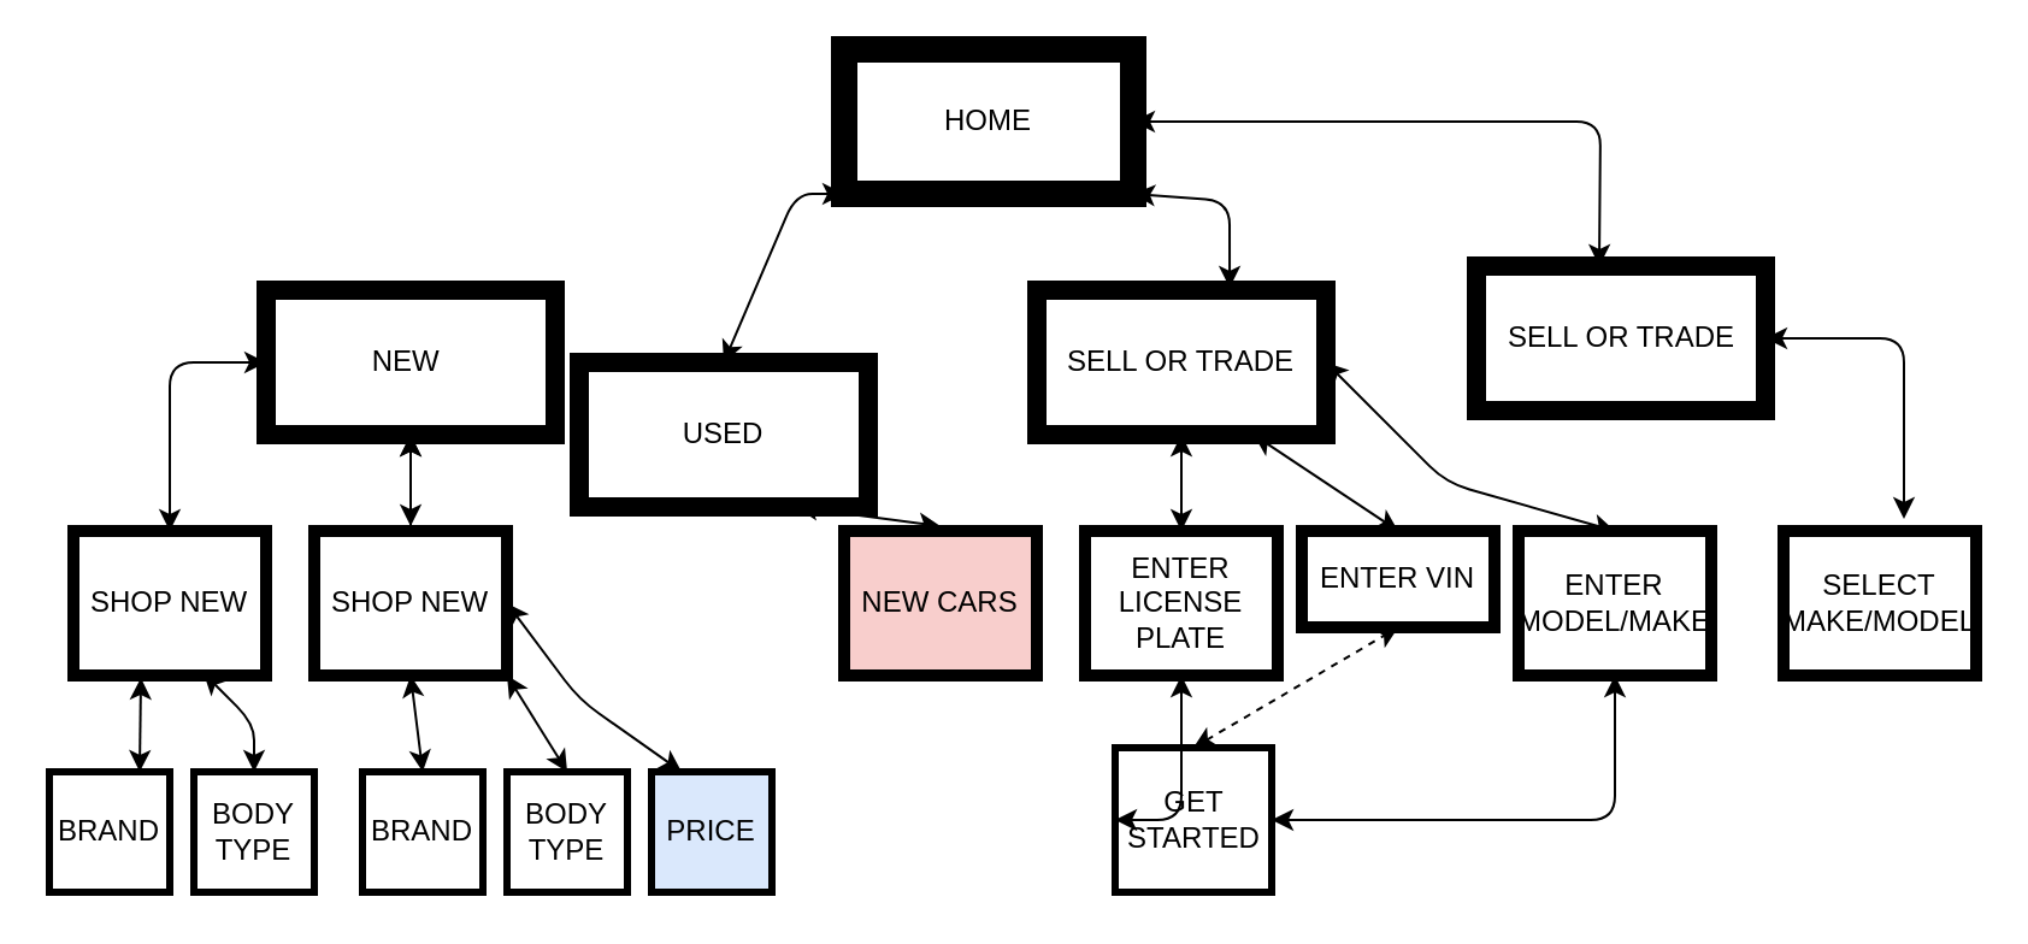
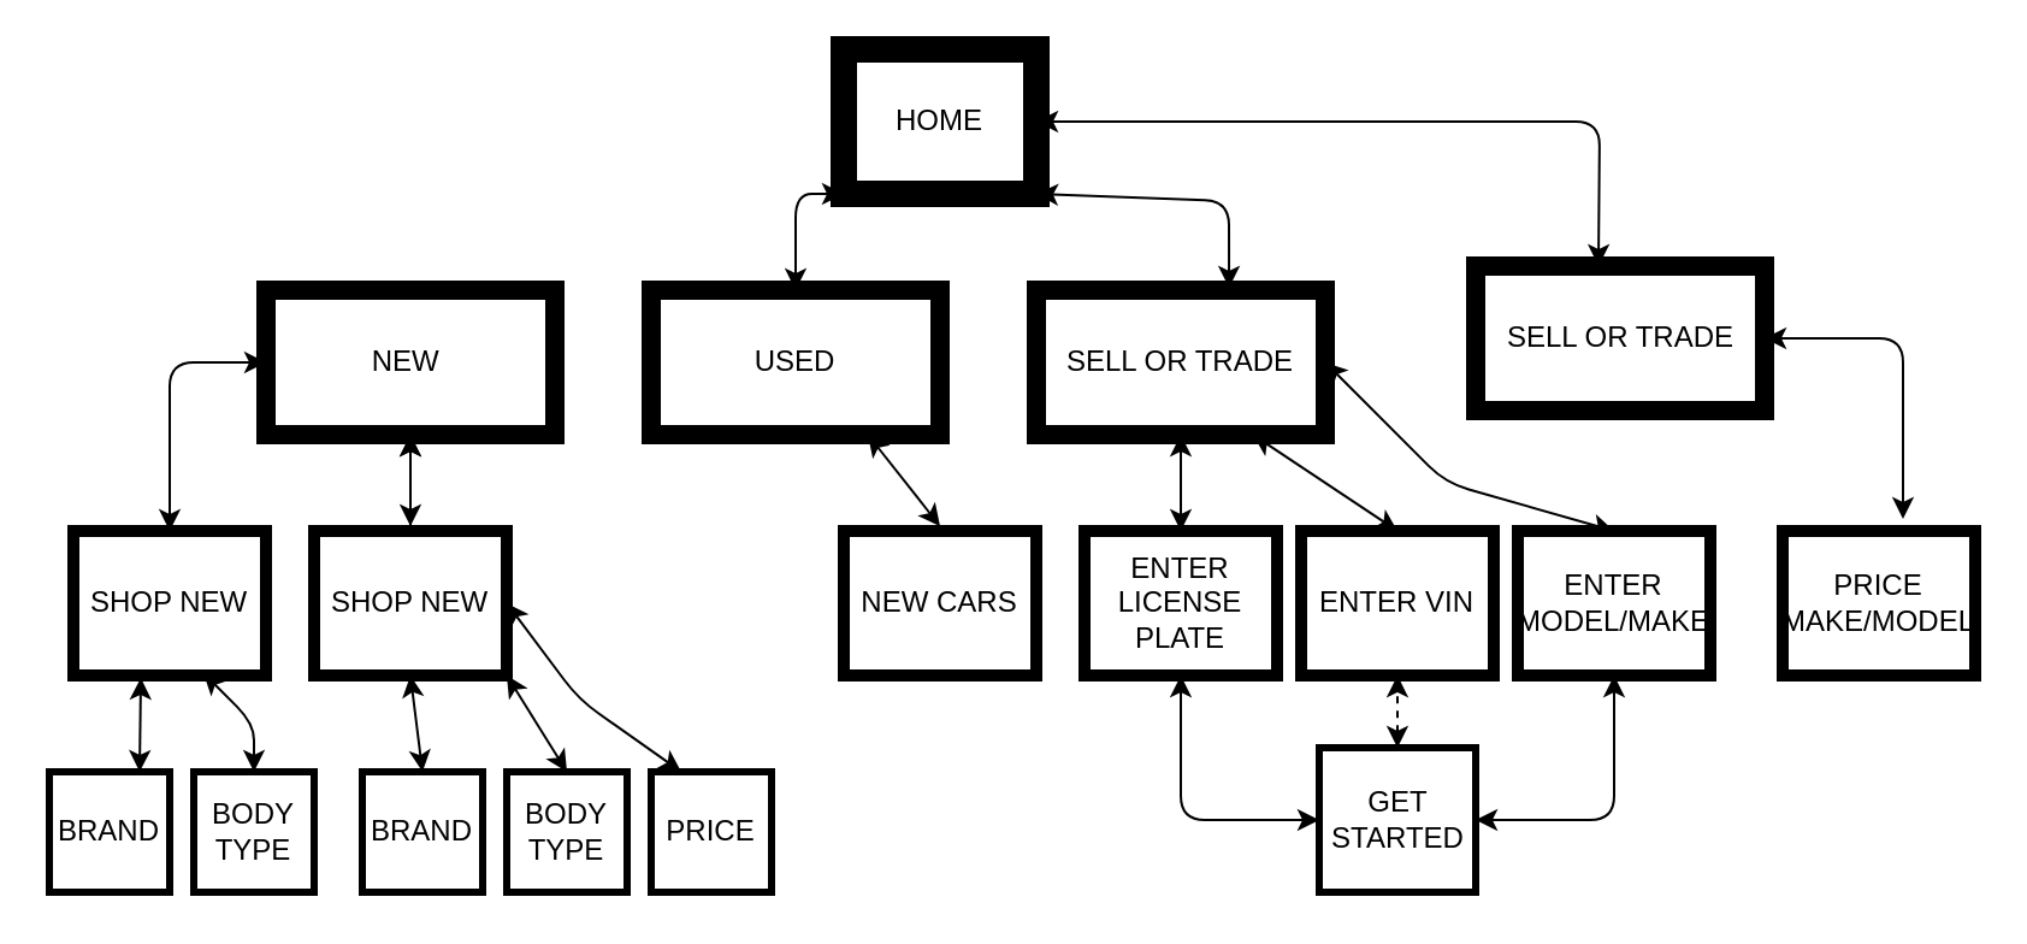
  <mxCell id="0" />
  <mxCell id="1" parent="0" />
- <mxCell id="2" value="HOME" style="rounded=0;whiteSpace=wrap;html=1;strokeWidth=11;" vertex="1" parent="1"><mxGeometry x="350" y="20" width="120" height="60" as="geometry" /></mxCell>
+ <mxCell id="2" value="HOME" style="rounded=0;whiteSpace=wrap;html=1;strokeWidth=11;" vertex="1" parent="1"><mxGeometry x="350" y="20" width="80" height="60" as="geometry" /></mxCell>
  <mxCell id="3" value="NEW&amp;nbsp;" style="rounded=0;whiteSpace=wrap;html=1;strokeWidth=8;" vertex="1" parent="1"><mxGeometry x="110" y="120" width="120" height="60" as="geometry" /></mxCell>
  <mxCell id="4" value="SHOP NEW" style="rounded=0;whiteSpace=wrap;html=1;strokeWidth=5;" vertex="1" parent="1"><mxGeometry x="30" y="220" width="80" height="60" as="geometry" /></mxCell>
  <mxCell id="5" value="BRAND" style="rounded=0;whiteSpace=wrap;html=1;strokeWidth=3;" vertex="1" parent="1"><mxGeometry x="20" y="320" width="50" height="50" as="geometry" /></mxCell>
  <mxCell id="6" value="" style="edgeStyle=orthogonalEdgeStyle;rounded=0;orthogonalLoop=1;jettySize=auto;html=1;" edge="1" parent="1" source="7" target="3"><mxGeometry relative="1" as="geometry" /></mxCell>
  <mxCell id="7" value="SHOP NEW" style="rounded=0;whiteSpace=wrap;html=1;strokeWidth=5;" vertex="1" parent="1"><mxGeometry x="130" y="220" width="80" height="60" as="geometry" /></mxCell>
  <mxCell id="8" value="BODY TYPE" style="rounded=0;whiteSpace=wrap;html=1;strokeWidth=3;" vertex="1" parent="1"><mxGeometry x="80" y="320" width="50" height="50" as="geometry" /></mxCell>
  <mxCell id="9" value="BRAND" style="rounded=0;whiteSpace=wrap;html=1;strokeWidth=3;" vertex="1" parent="1"><mxGeometry x="150" y="320" width="50" height="50" as="geometry" /></mxCell>
  <mxCell id="10" value="BODY TYPE" style="rounded=0;whiteSpace=wrap;html=1;strokeWidth=3;" vertex="1" parent="1"><mxGeometry x="210" y="320" width="50" height="50" as="geometry" /></mxCell>
- <mxCell id="11" value="PRICE" style="rounded=0;whiteSpace=wrap;html=1;strokeWidth=3;fillColor=#dae8fc;" vertex="1" parent="1"><mxGeometry x="270" y="320" width="50" height="50" as="geometry" /></mxCell>
+ <mxCell id="11" value="PRICE" style="rounded=0;whiteSpace=wrap;html=1;strokeWidth=3;" vertex="1" parent="1"><mxGeometry x="270" y="320" width="50" height="50" as="geometry" /></mxCell>
  <mxCell id="12" value="" style="endArrow=classic;startArrow=classic;html=1;entryX=0.5;entryY=1;entryDx=0;entryDy=0;" edge="1" parent="1" target="3"><mxGeometry width="50" height="50" relative="1" as="geometry"><mxPoint x="170" y="218" as="sourcePoint" /><mxPoint x="450" y="330" as="targetPoint" /></mxGeometry></mxCell>
  <mxCell id="13" value="" style="endArrow=classic;startArrow=classic;html=1;entryX=0;entryY=0.5;entryDx=0;entryDy=0;exitX=0.5;exitY=0;exitDx=0;exitDy=0;" edge="1" parent="1" source="4" target="3"><mxGeometry width="50" height="50" relative="1" as="geometry"><mxPoint x="210" y="228" as="sourcePoint" /><mxPoint x="210" y="190" as="targetPoint" /><Array as="points"><mxPoint x="70" y="150" /></Array></mxGeometry></mxCell>
  <mxCell id="14" value="" style="endArrow=classic;startArrow=classic;html=1;exitX=0.75;exitY=0;exitDx=0;exitDy=0;" edge="1" parent="1" source="5"><mxGeometry width="50" height="50" relative="1" as="geometry"><mxPoint x="400" y="380" as="sourcePoint" /><mxPoint x="58" y="281" as="targetPoint" /></mxGeometry></mxCell>
  <mxCell id="15" value="" style="endArrow=classic;startArrow=classic;html=1;exitX=0.5;exitY=0;exitDx=0;exitDy=0;entryX=0.675;entryY=0.983;entryDx=0;entryDy=0;entryPerimeter=0;" edge="1" parent="1" source="8" target="4"><mxGeometry width="50" height="50" relative="1" as="geometry"><mxPoint x="67.5" y="330" as="sourcePoint" /><mxPoint x="68" y="291" as="targetPoint" /><Array as="points"><mxPoint x="105" y="300" /></Array></mxGeometry></mxCell>
  <mxCell id="16" value="" style="endArrow=classic;startArrow=classic;html=1;exitX=0.5;exitY=0;exitDx=0;exitDy=0;entryX=0.5;entryY=1;entryDx=0;entryDy=0;" edge="1" parent="1" source="9" target="7"><mxGeometry width="50" height="50" relative="1" as="geometry"><mxPoint x="67.5" y="330" as="sourcePoint" /><mxPoint x="68" y="291" as="targetPoint" /></mxGeometry></mxCell>
  <mxCell id="17" value="" style="endArrow=classic;startArrow=classic;html=1;entryX=1;entryY=1;entryDx=0;entryDy=0;exitX=0.5;exitY=0;exitDx=0;exitDy=0;" edge="1" parent="1" source="10" target="7"><mxGeometry width="50" height="50" relative="1" as="geometry"><mxPoint x="180" y="228" as="sourcePoint" /><mxPoint x="180" y="190" as="targetPoint" /></mxGeometry></mxCell>
  <mxCell id="18" value="" style="endArrow=classic;startArrow=classic;html=1;entryX=1;entryY=0.5;entryDx=0;entryDy=0;exitX=0.25;exitY=0;exitDx=0;exitDy=0;" edge="1" parent="1" source="11" target="7"><mxGeometry width="50" height="50" relative="1" as="geometry"><mxPoint x="300" y="310" as="sourcePoint" /><mxPoint x="120" y="160" as="targetPoint" /><Array as="points"><mxPoint x="240" y="290" /></Array></mxGeometry></mxCell>
- <mxCell id="19" value="USED" style="rounded=0;whiteSpace=wrap;html=1;strokeWidth=8;" vertex="1" parent="1"><mxGeometry x="240" y="150" width="120" height="60" as="geometry" /></mxCell>
+ <mxCell id="19" value="USED" style="rounded=0;whiteSpace=wrap;html=1;strokeWidth=8;" vertex="1" parent="1"><mxGeometry x="270" y="120" width="120" height="60" as="geometry" /></mxCell>
  <mxCell id="20" value="" style="endArrow=classic;startArrow=classic;html=1;entryX=0;entryY=1;entryDx=0;entryDy=0;exitX=0.5;exitY=0;exitDx=0;exitDy=0;" edge="1" parent="1" source="19" target="2"><mxGeometry width="50" height="50" relative="1" as="geometry"><mxPoint x="80" y="230" as="sourcePoint" /><mxPoint x="120" y="160" as="targetPoint" /><Array as="points"><mxPoint x="330" y="80" /></Array></mxGeometry></mxCell>
- <mxCell id="21" value="NEW CARS" style="rounded=0;whiteSpace=wrap;html=1;strokeWidth=5;fillColor=#f8cecc;" vertex="1" parent="1"><mxGeometry x="350" y="220" width="80" height="60" as="geometry" /></mxCell>
+ <mxCell id="21" value="NEW CARS" style="rounded=0;whiteSpace=wrap;html=1;strokeWidth=5;" vertex="1" parent="1"><mxGeometry x="350" y="220" width="80" height="60" as="geometry" /></mxCell>
  <mxCell id="22" value="" style="endArrow=classic;startArrow=classic;html=1;entryX=0.75;entryY=1;entryDx=0;entryDy=0;" edge="1" parent="1" target="19"><mxGeometry width="50" height="50" relative="1" as="geometry"><mxPoint x="390" y="218" as="sourcePoint" /><mxPoint x="180" y="190" as="targetPoint" /></mxGeometry></mxCell>
  <mxCell id="23" value="SELL OR TRADE" style="rounded=0;whiteSpace=wrap;html=1;strokeWidth=8;" vertex="1" parent="1"><mxGeometry x="430" y="120" width="120" height="60" as="geometry" /></mxCell>
  <mxCell id="24" value="" style="endArrow=classic;startArrow=classic;html=1;entryX=1;entryY=1;entryDx=0;entryDy=0;exitX=0.667;exitY=-0.017;exitDx=0;exitDy=0;exitPerimeter=0;" edge="1" parent="1" source="23" target="2"><mxGeometry width="50" height="50" relative="1" as="geometry"><mxPoint x="340" y="130" as="sourcePoint" /><mxPoint x="360" y="90" as="targetPoint" /><Array as="points"><mxPoint x="510" y="83" /></Array></mxGeometry></mxCell>
  <mxCell id="25" value="ENTER LICENSE PLATE" style="rounded=0;whiteSpace=wrap;html=1;strokeWidth=5;" vertex="1" parent="1"><mxGeometry x="450" y="220" width="80" height="60" as="geometry" /></mxCell>
- <mxCell id="26" value="ENTER VIN" style="rounded=0;whiteSpace=wrap;html=1;strokeWidth=5;" vertex="1" parent="1"><mxGeometry x="540" y="220" width="80" height="40" as="geometry" /></mxCell>
+ <mxCell id="26" value="ENTER VIN" style="rounded=0;whiteSpace=wrap;html=1;strokeWidth=5;" vertex="1" parent="1"><mxGeometry x="540" y="220" width="80" height="60" as="geometry" /></mxCell>
  <mxCell id="27" value="ENTER MODEL/MAKE" style="rounded=0;whiteSpace=wrap;html=1;strokeWidth=5;" vertex="1" parent="1"><mxGeometry x="630" y="220" width="80" height="60" as="geometry" /></mxCell>
  <mxCell id="28" value="" style="endArrow=classic;startArrow=classic;html=1;entryX=0.5;entryY=1;entryDx=0;entryDy=0;exitX=0.5;exitY=0;exitDx=0;exitDy=0;" edge="1" parent="1" source="25" target="23"><mxGeometry width="50" height="50" relative="1" as="geometry"><mxPoint x="400" y="228" as="sourcePoint" /><mxPoint x="370" y="190" as="targetPoint" /><Array as="points" /></mxGeometry></mxCell>
  <mxCell id="29" value="" style="endArrow=classic;startArrow=classic;html=1;entryX=0.75;entryY=1;entryDx=0;entryDy=0;exitX=0.5;exitY=0;exitDx=0;exitDy=0;" edge="1" parent="1" source="26" target="23"><mxGeometry width="50" height="50" relative="1" as="geometry"><mxPoint x="500" y="230" as="sourcePoint" /><mxPoint x="500" y="190" as="targetPoint" /><Array as="points" /></mxGeometry></mxCell>
  <mxCell id="30" value="" style="endArrow=classic;startArrow=classic;html=1;entryX=1;entryY=0.5;entryDx=0;entryDy=0;exitX=0.5;exitY=0;exitDx=0;exitDy=0;" edge="1" parent="1" source="27" target="23"><mxGeometry width="50" height="50" relative="1" as="geometry"><mxPoint x="590" y="230" as="sourcePoint" /><mxPoint x="530" y="190" as="targetPoint" /><Array as="points"><mxPoint x="600" y="200" /></Array></mxGeometry></mxCell>
- <mxCell id="31" value="GET STARTED" style="rounded=0;whiteSpace=wrap;html=1;strokeWidth=3;" vertex="1" parent="1"><mxGeometry x="462.5" y="310" width="65" height="60" as="geometry" /></mxCell>
+ <mxCell id="31" value="GET STARTED" style="rounded=0;whiteSpace=wrap;html=1;strokeWidth=3;" vertex="1" parent="1"><mxGeometry x="547.5" y="310" width="65" height="60" as="geometry" /></mxCell>
  <mxCell id="32" value="" style="endArrow=classic;startArrow=classic;html=1;entryX=0.5;entryY=1;entryDx=0;entryDy=0;exitX=0;exitY=0.5;exitDx=0;exitDy=0;" edge="1" parent="1" source="31" target="25"><mxGeometry width="50" height="50" relative="1" as="geometry"><mxPoint x="500" y="230" as="sourcePoint" /><mxPoint x="500" y="190" as="targetPoint" /><Array as="points"><mxPoint x="490" y="340" /></Array></mxGeometry></mxCell>
  <mxCell id="33" value="" style="endArrow=classic;startArrow=classic;html=1;entryX=0.5;entryY=1;entryDx=0;entryDy=0;exitX=0.5;exitY=0;exitDx=0;exitDy=0;dashed=1;" edge="1" parent="1" source="31" target="26"><mxGeometry width="50" height="50" relative="1" as="geometry"><mxPoint x="590" y="230" as="sourcePoint" /><mxPoint x="530" y="190" as="targetPoint" /><Array as="points" /></mxGeometry></mxCell>
  <mxCell id="34" value="" style="endArrow=classic;startArrow=classic;html=1;entryX=0.5;entryY=1;entryDx=0;entryDy=0;exitX=1;exitY=0.5;exitDx=0;exitDy=0;" edge="1" parent="1" source="31" target="27"><mxGeometry width="50" height="50" relative="1" as="geometry"><mxPoint x="590" y="320" as="sourcePoint" /><mxPoint x="590" y="290" as="targetPoint" /><Array as="points"><mxPoint x="670" y="340" /></Array></mxGeometry></mxCell>
  <mxCell id="35" value="SELL OR TRADE" style="rounded=0;whiteSpace=wrap;html=1;strokeWidth=8;" vertex="1" parent="1"><mxGeometry x="612.5" y="110" width="120" height="60" as="geometry" /></mxCell>
  <mxCell id="36" value="" style="endArrow=classic;startArrow=classic;html=1;entryX=1;entryY=0.5;entryDx=0;entryDy=0;exitX=0.425;exitY=0;exitDx=0;exitDy=0;exitPerimeter=0;" edge="1" parent="1" source="35" target="2"><mxGeometry width="50" height="50" relative="1" as="geometry"><mxPoint x="520.04" y="128.98" as="sourcePoint" /><mxPoint x="480" y="90" as="targetPoint" /><Array as="points"><mxPoint x="664" y="50" /></Array></mxGeometry></mxCell>
- <mxCell id="37" value="SELECT MAKE/MODEL" style="rounded=0;whiteSpace=wrap;html=1;strokeWidth=5;" vertex="1" parent="1"><mxGeometry x="740" y="220" width="80" height="60" as="geometry" /></mxCell>
+ <mxCell id="37" value="PRICE MAKE/MODEL" style="rounded=0;whiteSpace=wrap;html=1;strokeWidth=5;" vertex="1" parent="1"><mxGeometry x="740" y="220" width="80" height="60" as="geometry" /></mxCell>
  <mxCell id="38" value="" style="endArrow=classic;startArrow=classic;html=1;entryX=1;entryY=0.5;entryDx=0;entryDy=0;" edge="1" parent="1" target="35"><mxGeometry width="50" height="50" relative="1" as="geometry"><mxPoint x="790" y="215" as="sourcePoint" /><mxPoint x="530" y="190" as="targetPoint" /><Array as="points"><mxPoint x="790" y="140" /></Array></mxGeometry></mxCell>
